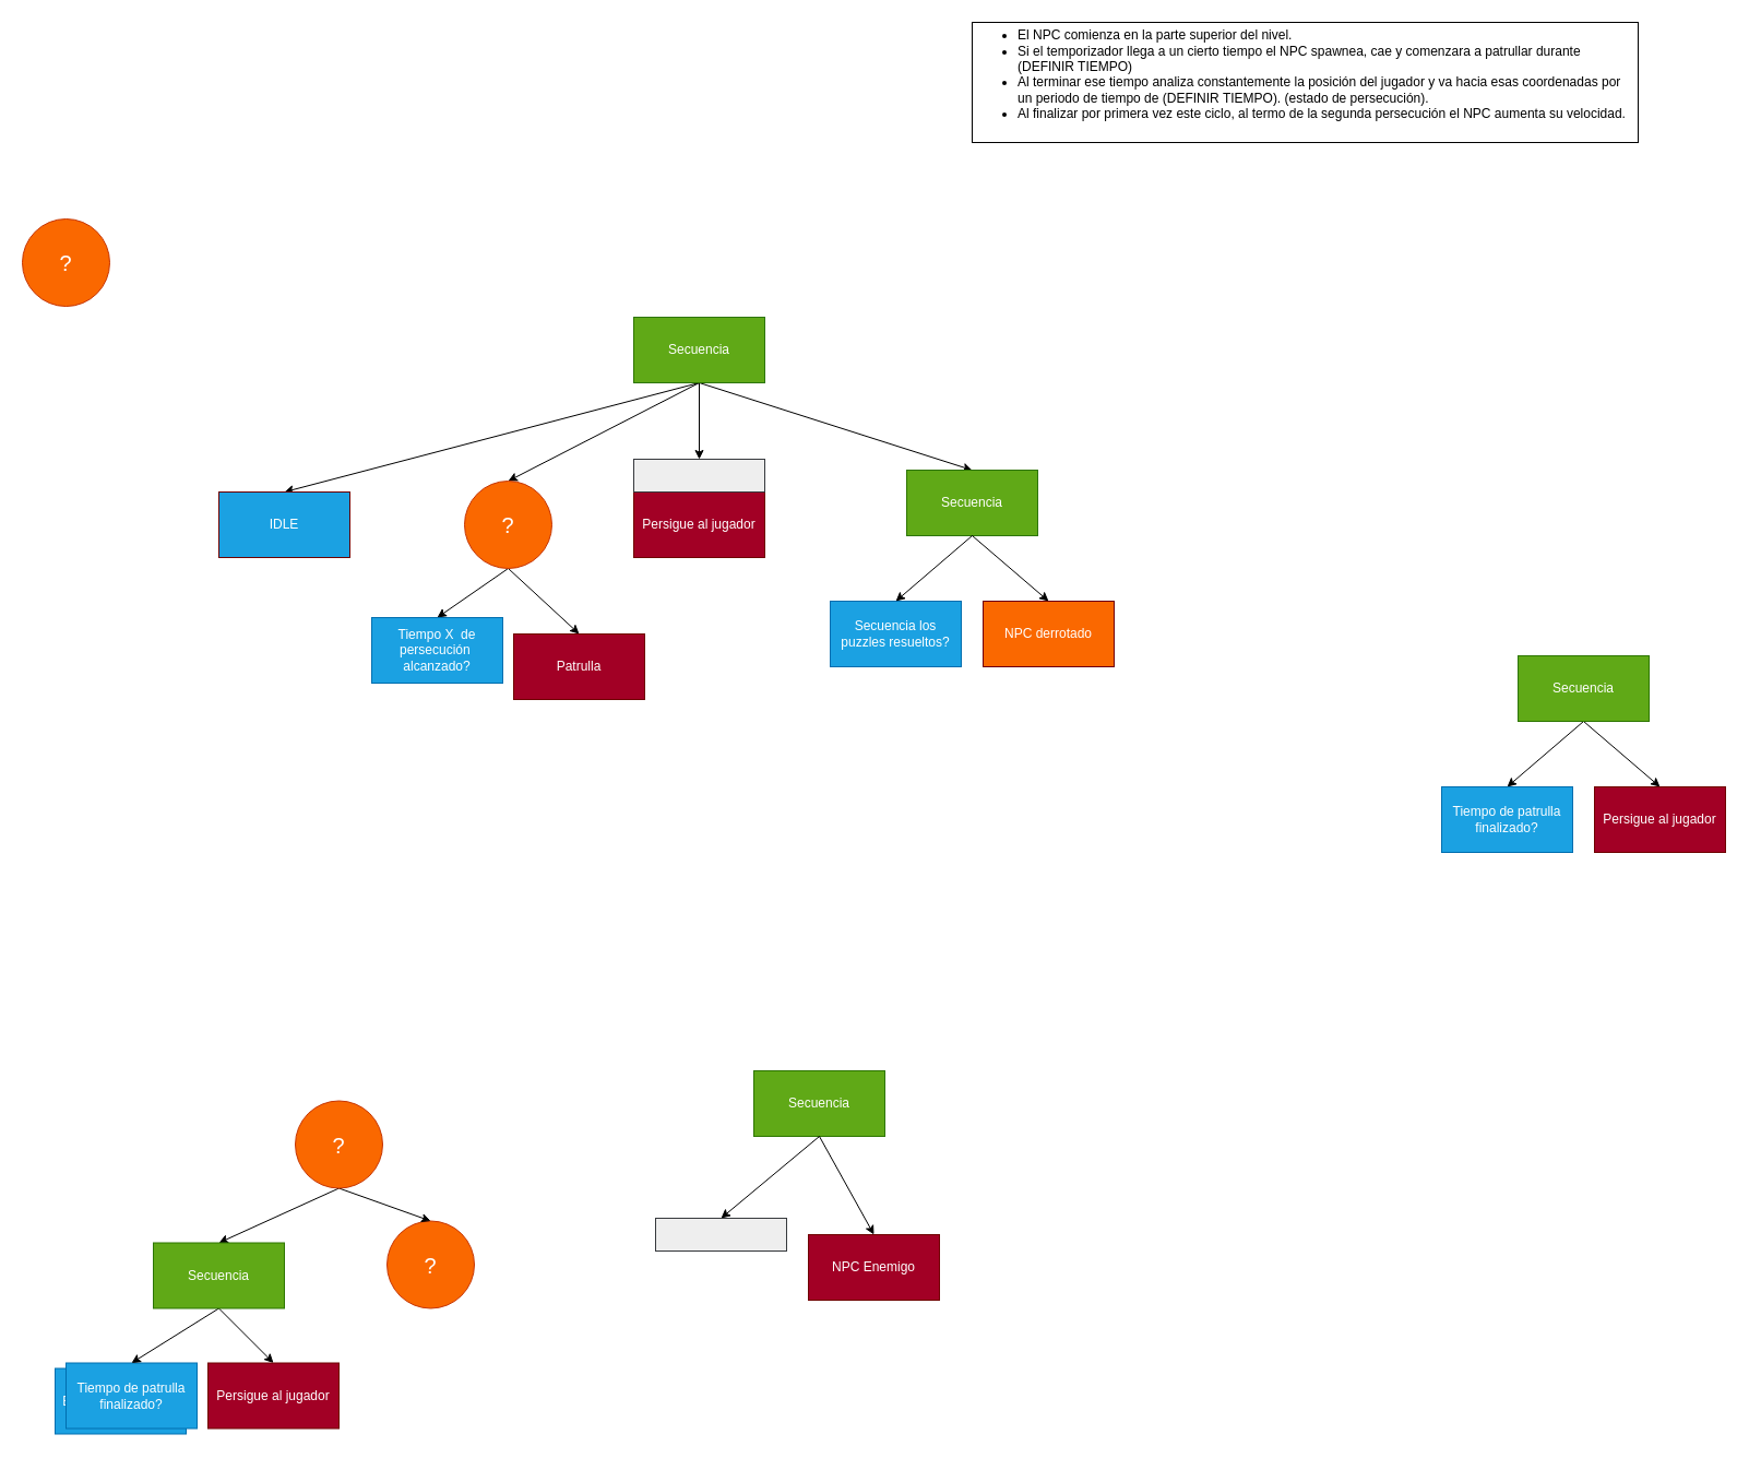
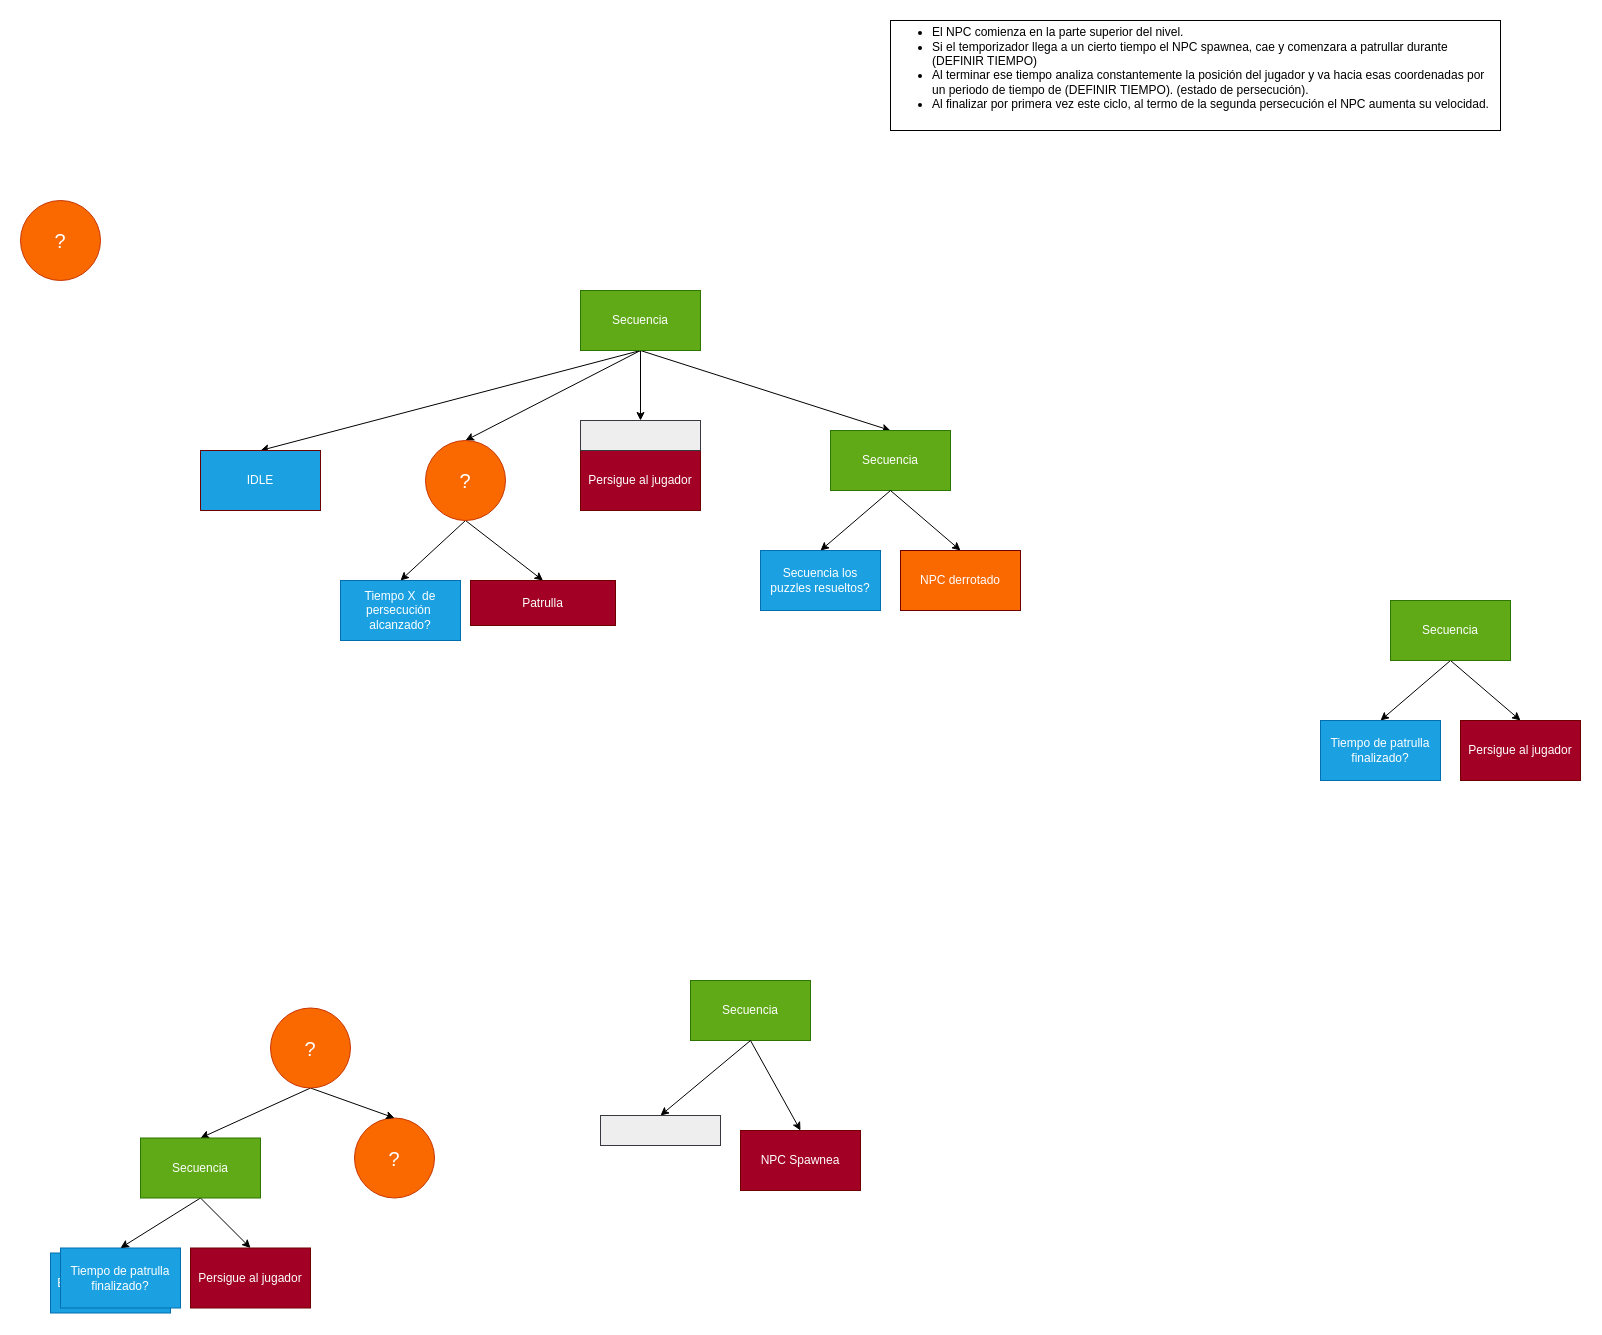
  <mxCell id="0" />
  <mxCell id="1" parent="0" />
  <mxCell id="2" style="edgeStyle=none;rounded=0;orthogonalLoop=1;jettySize=auto;html=1;entryX=0.5;entryY=0;entryDx=0;entryDy=0;exitX=0.5;exitY=1;exitDx=0;exitDy=0;" parent="1" source="10" target="36" edge="1"><mxGeometry relative="1" as="geometry"><mxPoint x="330" y="420" as="targetPoint" /><mxPoint x="590" y="400" as="sourcePoint" /></mxGeometry></mxCell>
  <mxCell id="3" style="edgeStyle=none;rounded=0;orthogonalLoop=1;jettySize=auto;html=1;exitX=0.5;exitY=1;exitDx=0;exitDy=0;entryX=0.5;entryY=0;entryDx=0;entryDy=0;" edge="1" parent="1" source="10" target="38"><mxGeometry relative="1" as="geometry" /></mxCell>
  <mxCell id="4" value="&lt;font style=&quot;font-size: 20px&quot;&gt;?&lt;/font&gt;" style="ellipse;whiteSpace=wrap;html=1;aspect=fixed;fillColor=#fa6800;strokeColor=#C73500;fontColor=#ffffff;" parent="1" vertex="1"><mxGeometry x="20" y="200" width="80" height="80" as="geometry" /></mxCell>
  <mxCell id="5" value="&lt;ul&gt;&lt;li&gt;El NPC comienza en la parte superior del nivel.&amp;nbsp;&lt;/li&gt;&lt;li&gt;Si el temporizador llega a un cierto tiempo el NPC spawnea, cae y comenzara a patrullar durante (DEFINIR TIEMPO)&lt;/li&gt;&lt;li&gt;Al terminar ese tiempo analiza constantemente la posición del jugador y va hacia esas coordenadas por un periodo de tiempo de (DEFINIR TIEMPO). (estado de persecución).&lt;/li&gt;&lt;li&gt;Al finalizar por primera vez este ciclo, al termo de la segunda persecución el NPC aumenta su velocidad.&amp;nbsp;&lt;/li&gt;&lt;/ul&gt;&amp;nbsp;" style="rounded=0;whiteSpace=wrap;html=1;align=left;" parent="1" vertex="1"><mxGeometry x="890" y="20" width="610" height="110" as="geometry" /></mxCell>
  <mxCell id="6" style="edgeStyle=none;rounded=0;orthogonalLoop=1;jettySize=auto;html=1;exitX=0.5;exitY=1;exitDx=0;exitDy=0;entryX=0.5;entryY=0;entryDx=0;entryDy=0;" edge="1" parent="1" source="36" target="11"><mxGeometry relative="1" as="geometry" /></mxCell>
  <mxCell id="7" style="edgeStyle=none;rounded=0;orthogonalLoop=1;jettySize=auto;html=1;exitX=0.5;exitY=1;exitDx=0;exitDy=0;entryX=0.5;entryY=0;entryDx=0;entryDy=0;" edge="1" parent="1" source="36" target="35"><mxGeometry relative="1" as="geometry" /></mxCell>
  <mxCell id="8" style="edgeStyle=none;rounded=0;orthogonalLoop=1;jettySize=auto;html=1;exitX=0.5;exitY=1;exitDx=0;exitDy=0;entryX=0.5;entryY=0;entryDx=0;entryDy=0;" edge="1" parent="1" source="10" target="45"><mxGeometry relative="1" as="geometry" /></mxCell>
  <mxCell id="9" style="edgeStyle=none;rounded=0;orthogonalLoop=1;jettySize=auto;html=1;exitX=0.5;exitY=1;exitDx=0;exitDy=0;entryX=0.5;entryY=0;entryDx=0;entryDy=0;" edge="1" parent="1" source="10" target="46"><mxGeometry relative="1" as="geometry" /></mxCell>
  <mxCell id="10" value="Secuencia" style="rounded=0;whiteSpace=wrap;html=1;fillColor=#60a917;strokeColor=#2D7600;fontColor=#ffffff;" vertex="1" parent="1"><mxGeometry x="580" y="290" width="120" height="60" as="geometry" /></mxCell>
- <mxCell id="11" value="Patrulla" style="rounded=0;whiteSpace=wrap;html=1;fillColor=#a20025;strokeColor=#6F0000;fontColor=#ffffff;" vertex="1" parent="1"><mxGeometry x="470" y="580" width="120" height="60" as="geometry" /></mxCell>
+ <mxCell id="11" value="Patrulla" style="rounded=0;whiteSpace=wrap;html=1;fillColor=#a20025;strokeColor=#6F0000;fontColor=#ffffff;" vertex="1" parent="1"><mxGeometry x="470" y="580" width="145" height="45" as="geometry" /></mxCell>
  <mxCell id="12" value="&lt;font style=&quot;font-size: 20px&quot;&gt;?&lt;/font&gt;" style="ellipse;whiteSpace=wrap;html=1;aspect=fixed;fillColor=#fa6800;strokeColor=#C73500;fontColor=#ffffff;" vertex="1" parent="1"><mxGeometry x="354" y="1117.5" width="80" height="80" as="geometry" /></mxCell>
  <mxCell id="13" value="Enemigo spawneo?" style="rounded=0;whiteSpace=wrap;html=1;fillColor=#1ba1e2;strokeColor=#006EAF;fontColor=#ffffff;" vertex="1" parent="1"><mxGeometry x="50" y="1252.5" width="120" height="60" as="geometry" /></mxCell>
  <mxCell id="14" style="edgeStyle=orthogonalEdgeStyle;rounded=0;orthogonalLoop=1;jettySize=auto;html=1;exitX=0.5;exitY=1;exitDx=0;exitDy=0;" edge="1" parent="1"><mxGeometry relative="1" as="geometry"><mxPoint x="250" y="1292.5" as="sourcePoint" /><mxPoint x="250" y="1292.5" as="targetPoint" /></mxGeometry></mxCell>
  <mxCell id="15" value="Secuencia" style="rounded=0;whiteSpace=wrap;html=1;fillColor=#60a917;strokeColor=#2D7600;fontColor=#ffffff;" parent="1" vertex="1"><mxGeometry x="690" y="980" width="120" height="60" as="geometry" /></mxCell>
  <mxCell id="16" style="edgeStyle=none;rounded=0;orthogonalLoop=1;jettySize=auto;html=1;entryX=0.5;entryY=0;entryDx=0;entryDy=0;exitX=0.5;exitY=1;exitDx=0;exitDy=0;" parent="1" source="15" target="18" edge="1"><mxGeometry relative="1" as="geometry"><mxPoint x="740" y="1030" as="sourcePoint" /></mxGeometry></mxCell>
  <mxCell id="17" value="" style="group" parent="1" vertex="1" connectable="0"><mxGeometry x="600" y="1115" width="120" height="90" as="geometry" /></mxCell>
  <mxCell id="18" value="&lt;span style=&quot;color: rgba(0 , 0 , 0 , 0) ; font-family: monospace ; font-size: 0px&quot;&gt;%3CmxGraphModel%3E%3Croot%3E%3CmxCell%20id%3D%220%22%2F%3E%3CmxCell%20id%3D%221%22%20parent%3D%220%22%2F%3E%3CmxCell%20id%3D%222%22%20value%3D%22Persigue%20al%20jugador%22%20style%3D%22rounded%3D0%3BwhiteSpace%3Dwrap%3Bhtml%3D1%3BfillColor%3D%23a20025%3BstrokeColor%3D%236F0000%3BfontColor%3D%23ffffff%3B%22%20vertex%3D%221%22%20parent%3D%221%22%3E%3CmxGeometry%20x%3D%221096%22%20y%3D%22390%22%20width%3D%22120%22%20height%3D%2260%22%20as%3D%22geometry%22%2F%3E%3C%2FmxCell%3E%3C%2Froot%3E%3C%2FmxGraphModel%3E&lt;/span&gt;" style="rounded=0;whiteSpace=wrap;html=1;fillColor=#eeeeee;strokeColor=#36393d;" parent="17" vertex="1"><mxGeometry width="120" height="30" as="geometry" /></mxCell>
  <mxCell id="19" style="edgeStyle=orthogonalEdgeStyle;rounded=0;orthogonalLoop=1;jettySize=auto;html=1;exitX=0.5;exitY=1;exitDx=0;exitDy=0;" parent="17" source="18" target="18" edge="1"><mxGeometry relative="1" as="geometry" /></mxCell>
- <mxCell id="20" value="NPC Enemigo" style="rounded=0;whiteSpace=wrap;html=1;fillColor=#a20025;strokeColor=#6F0000;fontColor=#ffffff;" parent="1" vertex="1"><mxGeometry x="740" y="1130" width="120" height="60" as="geometry" /></mxCell>
+ <mxCell id="20" value="NPC Spawnea" style="rounded=0;whiteSpace=wrap;html=1;fillColor=#a20025;strokeColor=#6F0000;fontColor=#ffffff;" parent="1" vertex="1"><mxGeometry x="740" y="1130" width="120" height="60" as="geometry" /></mxCell>
  <mxCell id="21" style="edgeStyle=none;rounded=0;orthogonalLoop=1;jettySize=auto;html=1;exitX=0.5;exitY=1;exitDx=0;exitDy=0;entryX=0.5;entryY=0;entryDx=0;entryDy=0;" edge="1" parent="1" source="15" target="20"><mxGeometry relative="1" as="geometry" /></mxCell>
  <mxCell id="22" style="edgeStyle=none;rounded=0;orthogonalLoop=1;jettySize=auto;html=1;exitX=0.5;exitY=1;exitDx=0;exitDy=0;entryX=0.5;entryY=0;entryDx=0;entryDy=0;" edge="1" parent="1" source="24" target="25"><mxGeometry relative="1" as="geometry" /></mxCell>
  <mxCell id="23" style="edgeStyle=none;rounded=0;orthogonalLoop=1;jettySize=auto;html=1;exitX=0.5;exitY=1;exitDx=0;exitDy=0;entryX=0.5;entryY=0;entryDx=0;entryDy=0;" edge="1" parent="1" source="24" target="26"><mxGeometry relative="1" as="geometry" /></mxCell>
  <mxCell id="24" value="Secuencia" style="rounded=0;whiteSpace=wrap;html=1;fillColor=#60a917;strokeColor=#2D7600;fontColor=#ffffff;" vertex="1" parent="1"><mxGeometry x="1390" y="600" width="120" height="60" as="geometry" /></mxCell>
  <mxCell id="25" value="Tiempo de patrulla finalizado?" style="rounded=0;whiteSpace=wrap;html=1;fillColor=#1ba1e2;strokeColor=#006EAF;fontColor=#ffffff;" vertex="1" parent="1"><mxGeometry x="1320" y="720" width="120" height="60" as="geometry" /></mxCell>
  <mxCell id="26" value="Persigue al jugador" style="rounded=0;whiteSpace=wrap;html=1;fillColor=#a20025;strokeColor=#6F0000;fontColor=#ffffff;" vertex="1" parent="1"><mxGeometry x="1460" y="720" width="120" height="60" as="geometry" /></mxCell>
  <mxCell id="27" style="edgeStyle=none;rounded=0;orthogonalLoop=1;jettySize=auto;html=1;exitX=0.5;exitY=1;exitDx=0;exitDy=0;entryX=0.5;entryY=0;entryDx=0;entryDy=0;" edge="1" parent="1" source="29" target="33"><mxGeometry relative="1" as="geometry"><mxPoint x="210" y="1117.5" as="targetPoint" /></mxGeometry></mxCell>
  <mxCell id="28" style="edgeStyle=none;rounded=0;orthogonalLoop=1;jettySize=auto;html=1;exitX=0.5;exitY=1;exitDx=0;exitDy=0;entryX=0.5;entryY=0;entryDx=0;entryDy=0;" edge="1" parent="1" source="29" target="12"><mxGeometry relative="1" as="geometry"><mxPoint x="380" y="1117.5" as="targetPoint" /></mxGeometry></mxCell>
  <mxCell id="29" value="&lt;font style=&quot;font-size: 20px&quot;&gt;?&lt;/font&gt;" style="ellipse;whiteSpace=wrap;html=1;aspect=fixed;fillColor=#fa6800;strokeColor=#C73500;fontColor=#ffffff;" vertex="1" parent="1"><mxGeometry x="270" y="1007.5" width="80" height="80" as="geometry" /></mxCell>
  <mxCell id="30" value="Tiempo de patrulla finalizado?" style="rounded=0;whiteSpace=wrap;html=1;fillColor=#1ba1e2;strokeColor=#006EAF;fontColor=#ffffff;" vertex="1" parent="1"><mxGeometry x="60" y="1247.5" width="120" height="60" as="geometry" /></mxCell>
  <mxCell id="31" style="edgeStyle=none;rounded=0;orthogonalLoop=1;jettySize=auto;html=1;exitX=0.5;exitY=1;exitDx=0;exitDy=0;entryX=0.5;entryY=0;entryDx=0;entryDy=0;" edge="1" parent="1" source="33" target="30"><mxGeometry relative="1" as="geometry" /></mxCell>
  <mxCell id="32" style="edgeStyle=none;rounded=0;orthogonalLoop=1;jettySize=auto;html=1;exitX=0.5;exitY=1;exitDx=0;exitDy=0;entryX=0.5;entryY=0;entryDx=0;entryDy=0;" edge="1" parent="1" source="33" target="34"><mxGeometry relative="1" as="geometry" /></mxCell>
  <mxCell id="33" value="Secuencia" style="rounded=0;whiteSpace=wrap;html=1;fillColor=#60a917;strokeColor=#2D7600;fontColor=#ffffff;" vertex="1" parent="1"><mxGeometry x="140" y="1137.5" width="120" height="60" as="geometry" /></mxCell>
  <mxCell id="34" value="Persigue al jugador" style="rounded=0;whiteSpace=wrap;html=1;fillColor=#a20025;strokeColor=#6F0000;fontColor=#ffffff;" vertex="1" parent="1"><mxGeometry x="190" y="1247.5" width="120" height="60" as="geometry" /></mxCell>
- <mxCell id="35" value="Tiempo X&amp;nbsp; de persecución&amp;nbsp; alcanzado?" style="rounded=0;whiteSpace=wrap;html=1;fillColor=#1ba1e2;strokeColor=#006EAF;fontColor=#ffffff;" vertex="1" parent="1"><mxGeometry x="340" y="565" width="120" height="60" as="geometry" /></mxCell>
+ <mxCell id="35" value="Tiempo X&amp;nbsp; de persecución&amp;nbsp; alcanzado?" style="rounded=0;whiteSpace=wrap;html=1;fillColor=#1ba1e2;strokeColor=#006EAF;fontColor=#ffffff;" vertex="1" parent="1"><mxGeometry x="340" y="580" width="120" height="60" as="geometry" /></mxCell>
  <mxCell id="36" value="&lt;font style=&quot;font-size: 20px&quot;&gt;?&lt;/font&gt;" style="ellipse;whiteSpace=wrap;html=1;aspect=fixed;fillColor=#fa6800;strokeColor=#C73500;fontColor=#ffffff;" vertex="1" parent="1"><mxGeometry x="425" y="440" width="80" height="80" as="geometry" /></mxCell>
  <mxCell id="37" value="" style="group" vertex="1" connectable="0" parent="1"><mxGeometry x="760" y="430" width="260" height="180" as="geometry" /></mxCell>
  <mxCell id="38" value="Secuencia" style="rounded=0;whiteSpace=wrap;html=1;fillColor=#60a917;strokeColor=#2D7600;fontColor=#ffffff;" vertex="1" parent="37"><mxGeometry x="70" width="120" height="60" as="geometry" /></mxCell>
  <mxCell id="39" value="Secuencia los puzzles resueltos?" style="rounded=0;whiteSpace=wrap;html=1;fillColor=#1ba1e2;strokeColor=#006EAF;fontColor=#ffffff;" vertex="1" parent="37"><mxGeometry y="120" width="120" height="60" as="geometry" /></mxCell>
  <mxCell id="40" style="edgeStyle=none;rounded=0;orthogonalLoop=1;jettySize=auto;html=1;exitX=0.5;exitY=1;exitDx=0;exitDy=0;entryX=0.5;entryY=0;entryDx=0;entryDy=0;" edge="1" parent="37" source="38" target="39"><mxGeometry relative="1" as="geometry" /></mxCell>
  <mxCell id="41" value="NPC derrotado" style="rounded=0;whiteSpace=wrap;html=1;fillColor=#fa6800;strokeColor=#6F0000;fontColor=#ffffff;" vertex="1" parent="37"><mxGeometry x="140" y="120" width="120" height="60" as="geometry" /></mxCell>
  <mxCell id="42" style="edgeStyle=none;rounded=0;orthogonalLoop=1;jettySize=auto;html=1;exitX=0.5;exitY=1;exitDx=0;exitDy=0;entryX=0.5;entryY=0;entryDx=0;entryDy=0;" edge="1" parent="37" source="38" target="41"><mxGeometry relative="1" as="geometry" /></mxCell>
  <mxCell id="43" value="" style="group" vertex="1" connectable="0" parent="1"><mxGeometry x="580" y="420" width="120" height="90" as="geometry" /></mxCell>
  <mxCell id="44" value="Persigue al jugador" style="rounded=0;whiteSpace=wrap;html=1;fillColor=#a20025;strokeColor=#6F0000;fontColor=#ffffff;" vertex="1" parent="43"><mxGeometry y="30" width="120" height="60" as="geometry" /></mxCell>
  <mxCell id="45" value="&lt;span style=&quot;color: rgba(0 , 0 , 0 , 0) ; font-family: monospace ; font-size: 0px&quot;&gt;%3CmxGraphModel%3E%3Croot%3E%3CmxCell%20id%3D%220%22%2F%3E%3CmxCell%20id%3D%221%22%20parent%3D%220%22%2F%3E%3CmxCell%20id%3D%222%22%20value%3D%22Persigue%20al%20jugador%22%20style%3D%22rounded%3D0%3BwhiteSpace%3Dwrap%3Bhtml%3D1%3BfillColor%3D%23a20025%3BstrokeColor%3D%236F0000%3BfontColor%3D%23ffffff%3B%22%20vertex%3D%221%22%20parent%3D%221%22%3E%3CmxGeometry%20x%3D%221096%22%20y%3D%22390%22%20width%3D%22120%22%20height%3D%2260%22%20as%3D%22geometry%22%2F%3E%3C%2FmxCell%3E%3C%2Froot%3E%3C%2FmxGraphModel%3E&lt;/span&gt;" style="rounded=0;whiteSpace=wrap;html=1;fillColor=#eeeeee;strokeColor=#36393d;" vertex="1" parent="43"><mxGeometry width="120" height="30" as="geometry" /></mxCell>
  <mxCell id="46" value="IDLE" style="rounded=0;whiteSpace=wrap;html=1;fillColor=#1ba1e2;strokeColor=#6F0000;fontColor=#ffffff;" vertex="1" parent="1"><mxGeometry x="200" y="450" width="120" height="60" as="geometry" /></mxCell>
